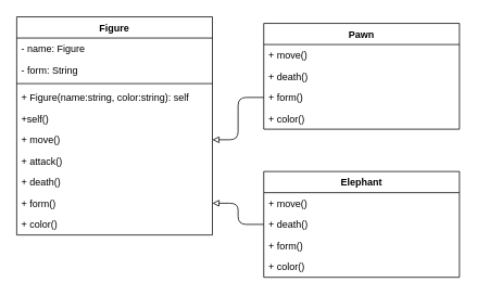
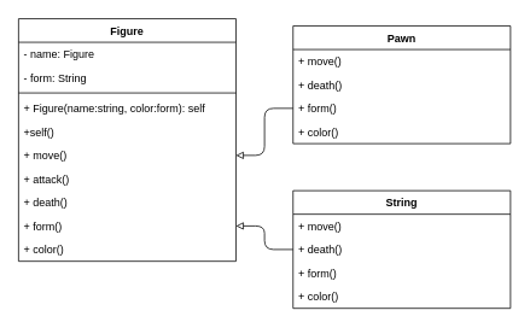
  <mxCell id="0" />
  <mxCell id="1" parent="0" />
  <mxCell id="2" value="Figure" style="swimlane;fontStyle=1;align=center;verticalAlign=top;childLayout=stackLayout;horizontal=1;startSize=26;horizontalStack=0;resizeParent=1;resizeParentMax=0;resizeLast=0;collapsible=1;marginBottom=0;" parent="1" vertex="1"><mxGeometry x="20" y="20" width="240" height="268" as="geometry"><mxRectangle x="140" y="199" width="70" height="26" as="alternateBounds" /></mxGeometry></mxCell>
  <mxCell id="3" value="- name: Figure" style="text;strokeColor=none;fillColor=none;align=left;verticalAlign=top;spacingLeft=4;spacingRight=4;overflow=hidden;rotatable=0;points=[[0,0.5],[1,0.5]];portConstraint=eastwest;" parent="2" vertex="1"><mxGeometry y="26" width="240" height="26" as="geometry" /></mxCell>
  <mxCell id="4" value="- form: String" style="text;strokeColor=none;fillColor=none;align=left;verticalAlign=top;spacingLeft=4;spacingRight=4;overflow=hidden;rotatable=0;points=[[0,0.5],[1,0.5]];portConstraint=eastwest;" parent="2" vertex="1"><mxGeometry y="52" width="240" height="26" as="geometry" /></mxCell>
  <mxCell id="5" value="" style="line;strokeWidth=1;fillColor=none;align=left;verticalAlign=middle;spacingTop=-1;spacingLeft=3;spacingRight=3;rotatable=0;labelPosition=right;points=[];portConstraint=eastwest;" parent="2" vertex="1"><mxGeometry y="78" width="240" height="8" as="geometry" /></mxCell>
- <mxCell id="6" value="+ Figure(name:string, color:string): self" style="text;strokeColor=none;fillColor=none;align=left;verticalAlign=top;spacingLeft=4;spacingRight=4;overflow=hidden;rotatable=0;points=[[0,0.5],[1,0.5]];portConstraint=eastwest;" vertex="1" parent="2"><mxGeometry y="86" width="240" height="26" as="geometry" /></mxCell>
+ <mxCell id="6" value="+ Figure(name:string, color:form): self" style="text;strokeColor=none;fillColor=none;align=left;verticalAlign=top;spacingLeft=4;spacingRight=4;overflow=hidden;rotatable=0;points=[[0,0.5],[1,0.5]];portConstraint=eastwest;" vertex="1" parent="2"><mxGeometry y="86" width="240" height="26" as="geometry" /></mxCell>
  <mxCell id="7" value="+self()" style="text;strokeColor=none;fillColor=none;align=left;verticalAlign=top;spacingLeft=4;spacingRight=4;overflow=hidden;rotatable=0;points=[[0,0.5],[1,0.5]];portConstraint=eastwest;" parent="2" vertex="1"><mxGeometry y="112" width="240" height="26" as="geometry" /></mxCell>
  <mxCell id="8" value="+ move()" style="text;strokeColor=none;fillColor=none;align=left;verticalAlign=top;spacingLeft=4;spacingRight=4;overflow=hidden;rotatable=0;points=[[0,0.5],[1,0.5]];portConstraint=eastwest;" parent="2" vertex="1"><mxGeometry y="138" width="240" height="26" as="geometry" /></mxCell>
  <mxCell id="9" value="+ attack()" style="text;strokeColor=none;fillColor=none;align=left;verticalAlign=top;spacingLeft=4;spacingRight=4;overflow=hidden;rotatable=0;points=[[0,0.5],[1,0.5]];portConstraint=eastwest;" parent="2" vertex="1"><mxGeometry y="164" width="240" height="26" as="geometry" /></mxCell>
  <mxCell id="10" value="+ death()" style="text;strokeColor=none;fillColor=none;align=left;verticalAlign=top;spacingLeft=4;spacingRight=4;overflow=hidden;rotatable=0;points=[[0,0.5],[1,0.5]];portConstraint=eastwest;" parent="2" vertex="1"><mxGeometry y="190" width="240" height="26" as="geometry" /></mxCell>
  <mxCell id="11" value="+ form()" style="text;strokeColor=none;fillColor=none;align=left;verticalAlign=top;spacingLeft=4;spacingRight=4;overflow=hidden;rotatable=0;points=[[0,0.5],[1,0.5]];portConstraint=eastwest;" parent="2" vertex="1"><mxGeometry y="216" width="240" height="26" as="geometry" /></mxCell>
  <mxCell id="12" value="+ color()" style="text;strokeColor=none;fillColor=none;align=left;verticalAlign=top;spacingLeft=4;spacingRight=4;overflow=hidden;rotatable=0;points=[[0,0.5],[1,0.5]];portConstraint=eastwest;" parent="2" vertex="1"><mxGeometry y="242" width="240" height="26" as="geometry" /></mxCell>
  <mxCell id="13" style="edgeStyle=orthogonalEdgeStyle;rounded=1;orthogonalLoop=1;jettySize=auto;html=1;exitX=0;exitY=0.5;exitDx=0;exitDy=0;entryX=1;entryY=0.5;entryDx=0;entryDy=0;endArrow=block;endFill=0;" parent="1" source="14" target="11" edge="1"><mxGeometry relative="1" as="geometry" /></mxCell>
- <mxCell id="14" value="Elephant" style="swimlane;fontStyle=1;align=center;verticalAlign=top;childLayout=stackLayout;horizontal=1;startSize=26;horizontalStack=0;resizeParent=1;resizeParentMax=0;resizeLast=0;collapsible=1;marginBottom=0;" parent="1" vertex="1"><mxGeometry x="323" y="210" width="240" height="130" as="geometry"><mxRectangle x="140" y="199" width="70" height="26" as="alternateBounds" /></mxGeometry></mxCell>
+ <mxCell id="14" value="String" style="swimlane;fontStyle=1;align=center;verticalAlign=top;childLayout=stackLayout;horizontal=1;startSize=26;horizontalStack=0;resizeParent=1;resizeParentMax=0;resizeLast=0;collapsible=1;marginBottom=0;" parent="1" vertex="1"><mxGeometry x="323" y="210" width="240" height="130" as="geometry"><mxRectangle x="140" y="199" width="70" height="26" as="alternateBounds" /></mxGeometry></mxCell>
  <mxCell id="15" value="+ move()" style="text;strokeColor=none;fillColor=none;align=left;verticalAlign=top;spacingLeft=4;spacingRight=4;overflow=hidden;rotatable=0;points=[[0,0.5],[1,0.5]];portConstraint=eastwest;" parent="14" vertex="1"><mxGeometry y="26" width="240" height="26" as="geometry" /></mxCell>
  <mxCell id="16" value="+ death()" style="text;strokeColor=none;fillColor=none;align=left;verticalAlign=top;spacingLeft=4;spacingRight=4;overflow=hidden;rotatable=0;points=[[0,0.5],[1,0.5]];portConstraint=eastwest;" parent="14" vertex="1"><mxGeometry y="52" width="240" height="26" as="geometry" /></mxCell>
  <mxCell id="17" value="+ form()" style="text;strokeColor=none;fillColor=none;align=left;verticalAlign=top;spacingLeft=4;spacingRight=4;overflow=hidden;rotatable=0;points=[[0,0.5],[1,0.5]];portConstraint=eastwest;" parent="14" vertex="1"><mxGeometry y="78" width="240" height="26" as="geometry" /></mxCell>
  <mxCell id="18" value="+ color()" style="text;strokeColor=none;fillColor=none;align=left;verticalAlign=top;spacingLeft=4;spacingRight=4;overflow=hidden;rotatable=0;points=[[0,0.5],[1,0.5]];portConstraint=eastwest;" parent="14" vertex="1"><mxGeometry y="104" width="240" height="26" as="geometry" /></mxCell>
  <mxCell id="19" value="Pawn" style="swimlane;fontStyle=1;align=center;verticalAlign=top;childLayout=stackLayout;horizontal=1;startSize=26;horizontalStack=0;resizeParent=1;resizeParentMax=0;resizeLast=0;collapsible=1;marginBottom=0;" parent="1" vertex="1"><mxGeometry x="323" y="28" width="240" height="130" as="geometry"><mxRectangle x="140" y="199" width="70" height="26" as="alternateBounds" /></mxGeometry></mxCell>
  <mxCell id="20" value="+ move()" style="text;strokeColor=none;fillColor=none;align=left;verticalAlign=top;spacingLeft=4;spacingRight=4;overflow=hidden;rotatable=0;points=[[0,0.5],[1,0.5]];portConstraint=eastwest;" parent="19" vertex="1"><mxGeometry y="26" width="240" height="26" as="geometry" /></mxCell>
  <mxCell id="21" value="+ death()" style="text;strokeColor=none;fillColor=none;align=left;verticalAlign=top;spacingLeft=4;spacingRight=4;overflow=hidden;rotatable=0;points=[[0,0.5],[1,0.5]];portConstraint=eastwest;" parent="19" vertex="1"><mxGeometry y="52" width="240" height="26" as="geometry" /></mxCell>
  <mxCell id="22" value="+ form()" style="text;strokeColor=none;fillColor=none;align=left;verticalAlign=top;spacingLeft=4;spacingRight=4;overflow=hidden;rotatable=0;points=[[0,0.5],[1,0.5]];portConstraint=eastwest;" parent="19" vertex="1"><mxGeometry y="78" width="240" height="26" as="geometry" /></mxCell>
  <mxCell id="23" value="+ color()" style="text;strokeColor=none;fillColor=none;align=left;verticalAlign=top;spacingLeft=4;spacingRight=4;overflow=hidden;rotatable=0;points=[[0,0.5],[1,0.5]];portConstraint=eastwest;" parent="19" vertex="1"><mxGeometry y="104" width="240" height="26" as="geometry" /></mxCell>
  <mxCell id="24" style="edgeStyle=orthogonalEdgeStyle;rounded=1;orthogonalLoop=1;jettySize=auto;html=1;exitX=0;exitY=0.5;exitDx=0;exitDy=0;entryX=1;entryY=0.5;entryDx=0;entryDy=0;endArrow=block;endFill=0;" parent="1" source="22" target="8" edge="1"><mxGeometry relative="1" as="geometry" /></mxCell>
